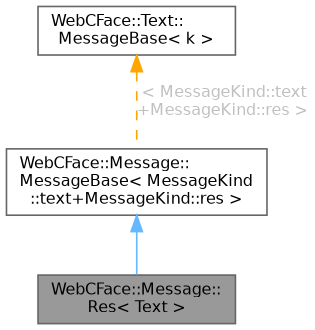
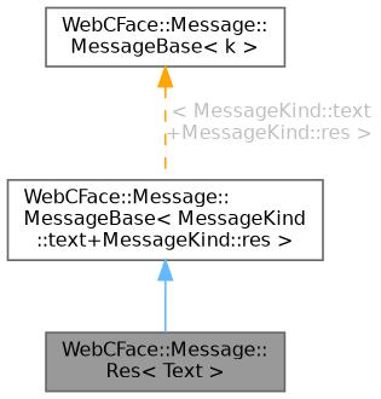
  digraph {
    node [color=gray40 fillcolor=white fontname=Helvetica fontsize=10 shape=box style=filled]
    edge [dir=back fontname=Helvetica fontsize=10 labelfontname=Helvetica labelfontsize=10]
    n1 [fillcolor=grey60 fontcolor=black height=0.2 label="WebCFace::Message::\lRes\< Text \>" width=0.4]
    n2 [height=0.2 label="WebCFace::Message::\lMessageBase\< MessageKind\l::text+MessageKind::res \>" width=0.4]
-   n3 [height=0.2 label="WebCFace::Text::\lMessageBase\< k \>" width=0.4]
+   n3 [height=0.2 label="WebCFace::Message::\lMessageBase\< k \>" width=0.4]
    n2 -> n1 [color=steelblue1 style=solid]
    n3 -> n2 [color=orange fontcolor=grey label=" \< MessageKind::text\l+MessageKind::res \>" style=dashed]
  }
